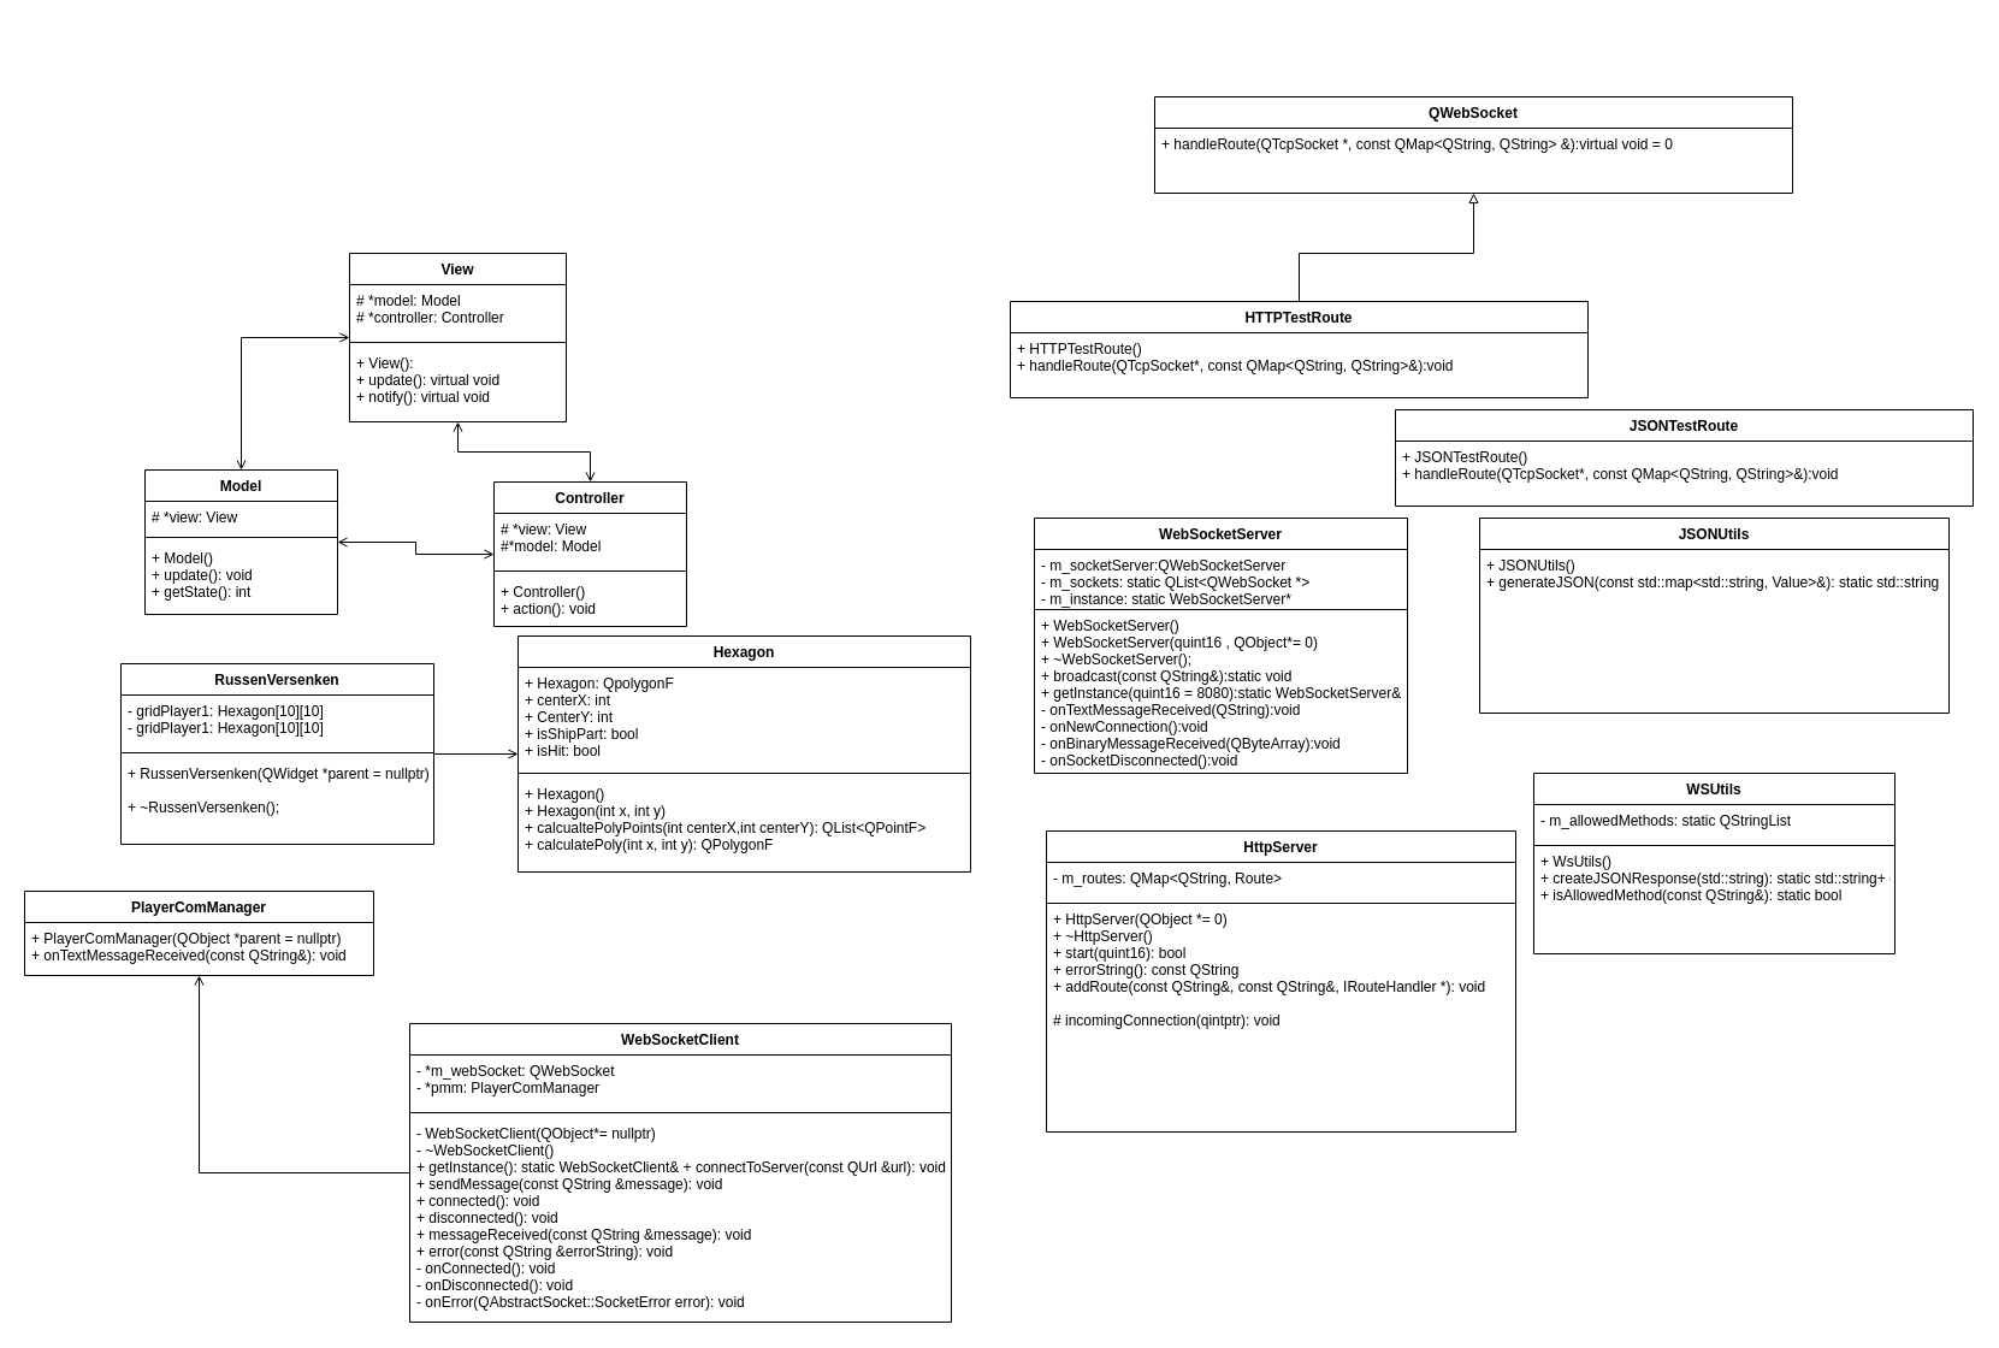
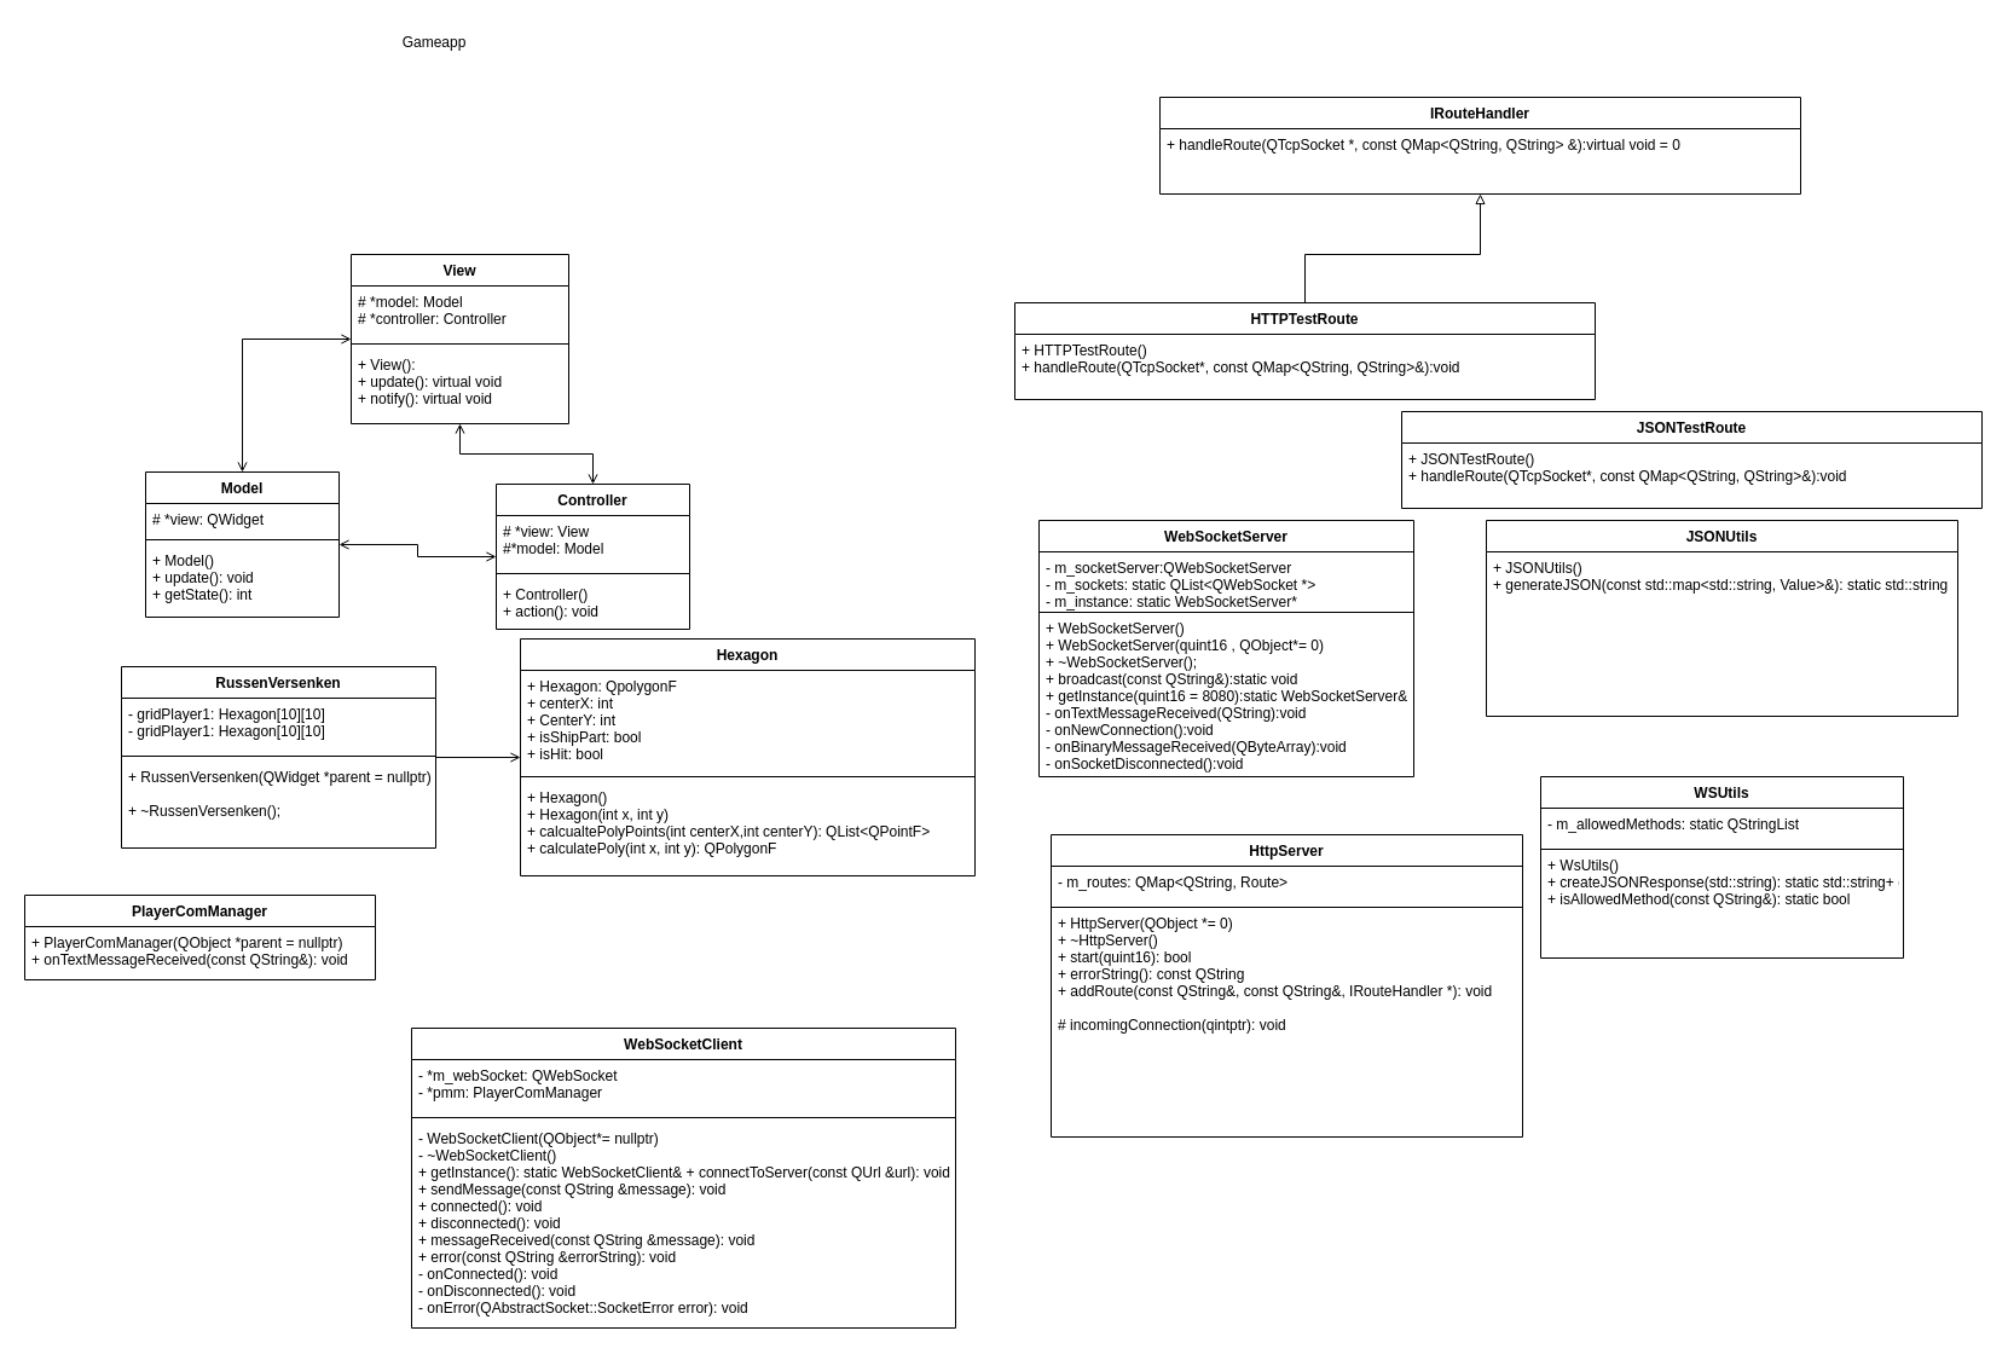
  <mxCell id="0" />
  <mxCell id="1" parent="0" />
  <mxCell id="2" style="edgeStyle=orthogonalEdgeStyle;rounded=0;orthogonalLoop=1;jettySize=auto;html=1;startArrow=open;startFill=0;endArrow=open;endFill=0;" edge="1" parent="1" source="3" target="8"><mxGeometry relative="1" as="geometry" /></mxCell>
  <mxCell id="3" value="Model" style="swimlane;fontStyle=1;align=center;verticalAlign=top;childLayout=stackLayout;horizontal=1;startSize=26;horizontalStack=0;resizeParent=1;resizeParentMax=0;resizeLast=0;collapsible=1;marginBottom=0;" parent="1" vertex="1"><mxGeometry x="120" y="390" width="160" height="120" as="geometry" /></mxCell>
- <mxCell id="4" value="# *view: View &#10;&#10;&#10;&#10;&#10;&#10;" style="text;strokeColor=none;fillColor=none;align=left;verticalAlign=top;spacingLeft=4;spacingRight=4;overflow=hidden;rotatable=0;points=[[0,0.5],[1,0.5]];portConstraint=eastwest;" parent="3" vertex="1"><mxGeometry y="26" width="160" height="26" as="geometry" /></mxCell>
+ <mxCell id="4" value="# *view: QWidget &#10;&#10;&#10;&#10;&#10;&#10;" style="text;strokeColor=none;fillColor=none;align=left;verticalAlign=top;spacingLeft=4;spacingRight=4;overflow=hidden;rotatable=0;points=[[0,0.5],[1,0.5]];portConstraint=eastwest;" parent="3" vertex="1"><mxGeometry y="26" width="160" height="26" as="geometry" /></mxCell>
  <mxCell id="5" value="" style="line;strokeWidth=1;fillColor=none;align=left;verticalAlign=middle;spacingTop=-1;spacingLeft=3;spacingRight=3;rotatable=0;labelPosition=right;points=[];portConstraint=eastwest;strokeColor=inherit;" parent="3" vertex="1"><mxGeometry y="52" width="160" height="8" as="geometry" /></mxCell>
  <mxCell id="6" value="+ Model()&#10;    + update(): void &#10;    + getState(): int " style="text;strokeColor=none;fillColor=none;align=left;verticalAlign=top;spacingLeft=4;spacingRight=4;overflow=hidden;rotatable=0;points=[[0,0.5],[1,0.5]];portConstraint=eastwest;" parent="3" vertex="1"><mxGeometry y="60" width="160" height="60" as="geometry" /></mxCell>
  <mxCell id="7" style="edgeStyle=orthogonalEdgeStyle;rounded=0;orthogonalLoop=1;jettySize=auto;html=1;startArrow=open;startFill=0;endArrow=open;endFill=0;" edge="1" parent="1" source="8" target="13"><mxGeometry relative="1" as="geometry" /></mxCell>
  <mxCell id="8" value="Controller" style="swimlane;fontStyle=1;align=center;verticalAlign=top;childLayout=stackLayout;horizontal=1;startSize=26;horizontalStack=0;resizeParent=1;resizeParentMax=0;resizeLast=0;collapsible=1;marginBottom=0;" parent="1" vertex="1"><mxGeometry x="410" y="400" width="160" height="120" as="geometry" /></mxCell>
  <mxCell id="9" value="# *view: View &#10;#*model: Model " style="text;strokeColor=none;fillColor=none;align=left;verticalAlign=top;spacingLeft=4;spacingRight=4;overflow=hidden;rotatable=0;points=[[0,0.5],[1,0.5]];portConstraint=eastwest;" parent="8" vertex="1"><mxGeometry y="26" width="160" height="44" as="geometry" /></mxCell>
  <mxCell id="10" value="" style="line;strokeWidth=1;fillColor=none;align=left;verticalAlign=middle;spacingTop=-1;spacingLeft=3;spacingRight=3;rotatable=0;labelPosition=right;points=[];portConstraint=eastwest;strokeColor=inherit;" parent="8" vertex="1"><mxGeometry y="70" width="160" height="8" as="geometry" /></mxCell>
  <mxCell id="11" value="+ Controller()&#10;+ action(): void " style="text;strokeColor=none;fillColor=none;align=left;verticalAlign=top;spacingLeft=4;spacingRight=4;overflow=hidden;rotatable=0;points=[[0,0.5],[1,0.5]];portConstraint=eastwest;" parent="8" vertex="1"><mxGeometry y="78" width="160" height="42" as="geometry" /></mxCell>
  <mxCell id="12" style="edgeStyle=orthogonalEdgeStyle;rounded=0;orthogonalLoop=1;jettySize=auto;html=1;entryX=0.5;entryY=0;entryDx=0;entryDy=0;startArrow=open;startFill=0;endArrow=open;endFill=0;" edge="1" parent="1" source="13" target="3"><mxGeometry relative="1" as="geometry" /></mxCell>
  <mxCell id="13" value="View" style="swimlane;fontStyle=1;align=center;verticalAlign=top;childLayout=stackLayout;horizontal=1;startSize=26;horizontalStack=0;resizeParent=1;resizeParentMax=0;resizeLast=0;collapsible=1;marginBottom=0;" parent="1" vertex="1"><mxGeometry x="290" y="210" width="180" height="140" as="geometry" /></mxCell>
  <mxCell id="14" value="# *model: Model &#10;# *controller: Controller" style="text;strokeColor=none;fillColor=none;align=left;verticalAlign=top;spacingLeft=4;spacingRight=4;overflow=hidden;rotatable=0;points=[[0,0.5],[1,0.5]];portConstraint=eastwest;" parent="13" vertex="1"><mxGeometry y="26" width="180" height="44" as="geometry" /></mxCell>
  <mxCell id="15" value="" style="line;strokeWidth=1;fillColor=none;align=left;verticalAlign=middle;spacingTop=-1;spacingLeft=3;spacingRight=3;rotatable=0;labelPosition=right;points=[];portConstraint=eastwest;strokeColor=inherit;" parent="13" vertex="1"><mxGeometry y="70" width="180" height="8" as="geometry" /></mxCell>
  <mxCell id="16" value="+ View():&#10;+ update(): virtual void&#10;+ notify(): virtual void " style="text;strokeColor=none;fillColor=none;align=left;verticalAlign=top;spacingLeft=4;spacingRight=4;overflow=hidden;rotatable=0;points=[[0,0.5],[1,0.5]];portConstraint=eastwest;" parent="13" vertex="1"><mxGeometry y="78" width="180" height="62" as="geometry" /></mxCell>
  <mxCell id="17" style="edgeStyle=orthogonalEdgeStyle;rounded=0;orthogonalLoop=1;jettySize=auto;html=1;endArrow=open;endFill=0;" parent="1" source="18" target="22" edge="1"><mxGeometry relative="1" as="geometry" /></mxCell>
  <mxCell id="18" value="RussenVersenken" style="swimlane;fontStyle=1;align=center;verticalAlign=top;childLayout=stackLayout;horizontal=1;startSize=26;horizontalStack=0;resizeParent=1;resizeParentMax=0;resizeLast=0;collapsible=1;marginBottom=0;" parent="1" vertex="1"><mxGeometry x="100" y="551" width="260" height="150" as="geometry" /></mxCell>
  <mxCell id="19" value="- gridPlayer1: Hexagon[10][10]&#10;- gridPlayer1: Hexagon[10][10]" style="text;strokeColor=none;fillColor=none;align=left;verticalAlign=top;spacingLeft=4;spacingRight=4;overflow=hidden;rotatable=0;points=[[0,0.5],[1,0.5]];portConstraint=eastwest;" parent="18" vertex="1"><mxGeometry y="26" width="260" height="44" as="geometry" /></mxCell>
  <mxCell id="20" value="" style="line;strokeWidth=1;fillColor=none;align=left;verticalAlign=middle;spacingTop=-1;spacingLeft=3;spacingRight=3;rotatable=0;labelPosition=right;points=[];portConstraint=eastwest;strokeColor=inherit;" parent="18" vertex="1"><mxGeometry y="70" width="260" height="8" as="geometry" /></mxCell>
  <mxCell id="21" value="+ RussenVersenken(QWidget *parent = nullptr);&#10;&#10;    + ~RussenVersenken();" style="text;strokeColor=none;fillColor=none;align=left;verticalAlign=top;spacingLeft=4;spacingRight=4;overflow=hidden;rotatable=0;points=[[0,0.5],[1,0.5]];portConstraint=eastwest;" parent="18" vertex="1"><mxGeometry y="78" width="260" height="72" as="geometry" /></mxCell>
  <mxCell id="22" value="Hexagon" style="swimlane;fontStyle=1;align=center;verticalAlign=top;childLayout=stackLayout;horizontal=1;startSize=26;horizontalStack=0;resizeParent=1;resizeParentMax=0;resizeLast=0;collapsible=1;marginBottom=0;" parent="1" vertex="1"><mxGeometry x="430" y="528" width="376" height="196" as="geometry" /></mxCell>
  <mxCell id="23" value="+ Hexagon: QpolygonF&#10;+ centerX: int&#10;+ CenterY: int&#10;+ isShipPart: bool&#10;+ isHit: bool&#10;" style="text;strokeColor=none;fillColor=none;align=left;verticalAlign=top;spacingLeft=4;spacingRight=4;overflow=hidden;rotatable=0;points=[[0,0.5],[1,0.5]];portConstraint=eastwest;" parent="22" vertex="1"><mxGeometry y="26" width="376" height="84" as="geometry" /></mxCell>
  <mxCell id="24" value="" style="line;strokeWidth=1;fillColor=none;align=left;verticalAlign=middle;spacingTop=-1;spacingLeft=3;spacingRight=3;rotatable=0;labelPosition=right;points=[];portConstraint=eastwest;strokeColor=inherit;" parent="22" vertex="1"><mxGeometry y="110" width="376" height="8" as="geometry" /></mxCell>
  <mxCell id="25" value="+ Hexagon()&#10;+ Hexagon(int x, int y)&#10;+ calcualtePolyPoints(int centerX,int centerY): QList&lt;QPointF&gt;&#10;+ calculatePoly(int x, int y): QPolygonF &#10;" style="text;strokeColor=none;fillColor=none;align=left;verticalAlign=top;spacingLeft=4;spacingRight=4;overflow=hidden;rotatable=0;points=[[0,0.5],[1,0.5]];portConstraint=eastwest;fontStyle=0" parent="22" vertex="1"><mxGeometry y="118" width="376" height="78" as="geometry" /></mxCell>
  <mxCell id="26" style="edgeStyle=orthogonalEdgeStyle;rounded=0;orthogonalLoop=1;jettySize=auto;html=1;exitX=0.5;exitY=0;exitDx=0;exitDy=0;entryX=0.5;entryY=1;entryDx=0;entryDy=0;endArrow=block;endFill=0;" parent="1" source="27" target="29" edge="1"><mxGeometry relative="1" as="geometry"><Array as="points"><mxPoint x="1079" y="210" /><mxPoint x="1224" y="210" /></Array></mxGeometry></mxCell>
  <mxCell id="27" value="HTTPTestRoute" style="swimlane;fontStyle=1;childLayout=stackLayout;horizontal=1;startSize=26;fillColor=default;horizontalStack=0;resizeParent=1;resizeParentMax=0;resizeLast=0;collapsible=1;marginBottom=0;verticalAlign=top;" parent="1" vertex="1"><mxGeometry x="839" y="250" width="480" height="80" as="geometry" /></mxCell>
  <mxCell id="28" value="+ HTTPTestRoute()&#10;    + handleRoute(QTcpSocket*, const QMap&lt;QString, QString&gt;&amp;):void" style="text;strokeColor=none;fillColor=none;align=left;verticalAlign=top;spacingLeft=4;spacingRight=4;overflow=hidden;rotatable=0;points=[[0,0.5],[1,0.5]];portConstraint=eastwest;" parent="27" vertex="1"><mxGeometry y="26" width="480" height="54" as="geometry" /></mxCell>
- <mxCell id="29" value="QWebSocket" style="swimlane;fontStyle=1;childLayout=stackLayout;horizontal=1;startSize=26;fillColor=default;horizontalStack=0;resizeParent=1;resizeParentMax=0;resizeLast=0;collapsible=1;marginBottom=0;verticalAlign=top;" parent="1" vertex="1"><mxGeometry x="959" y="80" width="530" height="80" as="geometry" /></mxCell>
+ <mxCell id="29" value="IRouteHandler" style="swimlane;fontStyle=1;childLayout=stackLayout;horizontal=1;startSize=26;fillColor=default;horizontalStack=0;resizeParent=1;resizeParentMax=0;resizeLast=0;collapsible=1;marginBottom=0;verticalAlign=top;" parent="1" vertex="1"><mxGeometry x="959" y="80" width="530" height="80" as="geometry" /></mxCell>
  <mxCell id="30" value="+ handleRoute(QTcpSocket *, const QMap&lt;QString, QString&gt; &amp;):virtual void = 0" style="text;strokeColor=none;fillColor=none;align=left;verticalAlign=top;spacingLeft=4;spacingRight=4;overflow=hidden;rotatable=0;points=[[0,0.5],[1,0.5]];portConstraint=eastwest;" parent="29" vertex="1"><mxGeometry y="26" width="530" height="54" as="geometry" /></mxCell>
  <mxCell id="31" value="JSONTestRoute" style="swimlane;fontStyle=1;childLayout=stackLayout;horizontal=1;startSize=26;fillColor=default;horizontalStack=0;resizeParent=1;resizeParentMax=0;resizeLast=0;collapsible=1;marginBottom=0;verticalAlign=top;" parent="1" vertex="1"><mxGeometry x="1159" y="340" width="480" height="80" as="geometry" /></mxCell>
  <mxCell id="32" value="+ JSONTestRoute()&#10;    + handleRoute(QTcpSocket*, const QMap&lt;QString, QString&gt;&amp;):void" style="text;strokeColor=none;fillColor=none;align=left;verticalAlign=top;spacingLeft=4;spacingRight=4;overflow=hidden;rotatable=0;points=[[0,0.5],[1,0.5]];portConstraint=eastwest;" parent="31" vertex="1"><mxGeometry y="26" width="480" height="54" as="geometry" /></mxCell>
  <mxCell id="33" value="WebSocketServer" style="swimlane;fontStyle=1;childLayout=stackLayout;horizontal=1;startSize=26;fillColor=default;horizontalStack=0;resizeParent=1;resizeParentMax=0;resizeLast=0;collapsible=1;marginBottom=0;verticalAlign=top;" parent="1" vertex="1"><mxGeometry x="859" y="430" width="310" height="212" as="geometry" /></mxCell>
  <mxCell id="34" value="- m_socketServer:QWebSocketServer &#10;- m_sockets: static QList&lt;QWebSocket *&gt; &#10;- m_instance: static WebSocketServer* " style="text;strokeColor=default;fillColor=none;align=left;verticalAlign=top;spacingLeft=4;spacingRight=4;overflow=hidden;rotatable=0;points=[[0,0.5],[1,0.5]];portConstraint=eastwest;" parent="33" vertex="1"><mxGeometry y="26" width="310" height="50" as="geometry" /></mxCell>
  <mxCell id="35" value="+ WebSocketServer()&#10;    + WebSocketServer(quint16 , QObject*= 0)&#10;+ ~WebSocketServer();&#10;+ broadcast(const QString&amp;):static void&#10;+ getInstance(quint16 = 8080):static WebSocketServer&amp;&#10;- onTextMessageReceived(QString):void&#10;- onNewConnection():void&#10;- onBinaryMessageReceived(QByteArray):void &#10;- onSocketDisconnected():void " style="text;strokeColor=none;fillColor=none;align=left;verticalAlign=top;spacingLeft=4;spacingRight=4;overflow=hidden;rotatable=0;points=[[0,0.5],[1,0.5]];portConstraint=eastwest;" parent="33" vertex="1"><mxGeometry y="76" width="310" height="136" as="geometry" /></mxCell>
  <mxCell id="36" value="JSONUtils" style="swimlane;fontStyle=1;childLayout=stackLayout;horizontal=1;startSize=26;fillColor=default;horizontalStack=0;resizeParent=1;resizeParentMax=0;resizeLast=0;collapsible=1;marginBottom=0;verticalAlign=top;" parent="1" vertex="1"><mxGeometry x="1229" y="430" width="390" height="162" as="geometry" /></mxCell>
  <mxCell id="37" value="+ JSONUtils()&#10;+ generateJSON(const std::map&lt;std::string, Value&gt;&amp;): static std::string " style="text;strokeColor=none;fillColor=none;align=left;verticalAlign=top;spacingLeft=4;spacingRight=4;overflow=hidden;rotatable=0;points=[[0,0.5],[1,0.5]];portConstraint=eastwest;" parent="36" vertex="1"><mxGeometry y="26" width="390" height="136" as="geometry" /></mxCell>
  <mxCell id="38" value="WSUtils" style="swimlane;fontStyle=1;childLayout=stackLayout;horizontal=1;startSize=26;fillColor=default;horizontalStack=0;resizeParent=1;resizeParentMax=0;resizeLast=0;collapsible=1;marginBottom=0;verticalAlign=top;" parent="1" vertex="1"><mxGeometry x="1274" y="642" width="300" height="150" as="geometry" /></mxCell>
  <mxCell id="39" value="- m_allowedMethods: static QStringList " style="text;strokeColor=default;fillColor=none;align=left;verticalAlign=top;spacingLeft=4;spacingRight=4;overflow=hidden;rotatable=0;points=[[0,0.5],[1,0.5]];portConstraint=eastwest;" parent="38" vertex="1"><mxGeometry y="26" width="300" height="34" as="geometry" /></mxCell>
  <mxCell id="40" value="+ WsUtils()&#10;+ createJSONResponse(std::string): static std::string+ createHTMLResponse(std::string): static std::string&#10;+ isAllowedMethod(const QString&amp;): static bool " style="text;strokeColor=none;fillColor=none;align=left;verticalAlign=top;spacingLeft=4;spacingRight=4;overflow=hidden;rotatable=0;points=[[0,0.5],[1,0.5]];portConstraint=eastwest;" parent="38" vertex="1"><mxGeometry y="60" width="300" height="90" as="geometry" /></mxCell>
  <mxCell id="41" value="HttpServer" style="swimlane;fontStyle=1;childLayout=stackLayout;horizontal=1;startSize=26;fillColor=default;horizontalStack=0;resizeParent=1;resizeParentMax=0;resizeLast=0;collapsible=1;marginBottom=0;verticalAlign=top;" parent="1" vertex="1"><mxGeometry x="869" y="690" width="390" height="250" as="geometry" /></mxCell>
  <mxCell id="42" value="- m_routes: QMap&lt;QString, Route&gt; " style="text;strokeColor=default;fillColor=none;align=left;verticalAlign=top;spacingLeft=4;spacingRight=4;overflow=hidden;rotatable=0;points=[[0,0.5],[1,0.5]];portConstraint=eastwest;" parent="41" vertex="1"><mxGeometry y="26" width="390" height="34" as="geometry" /></mxCell>
  <mxCell id="43" value="+ HttpServer(QObject *= 0)&#10;+ ~HttpServer()&#10;+ start(quint16): bool &#10;+ errorString(): const QString &#10;+ addRoute(const QString&amp;, const QString&amp;, IRouteHandler *): void &#10;&#10;# incomingConnection(qintptr): void " style="text;strokeColor=none;fillColor=none;align=left;verticalAlign=top;spacingLeft=4;spacingRight=4;overflow=hidden;rotatable=0;points=[[0,0.5],[1,0.5]];portConstraint=eastwest;" parent="41" vertex="1"><mxGeometry y="60" width="390" height="190" as="geometry" /></mxCell>
  <mxCell id="44" value="PlayerComManager" style="swimlane;fontStyle=1;align=center;verticalAlign=top;childLayout=stackLayout;horizontal=1;startSize=26;horizontalStack=0;resizeParent=1;resizeParentMax=0;resizeLast=0;collapsible=1;marginBottom=0;" parent="1" vertex="1"><mxGeometry x="20" y="740" width="290" height="70" as="geometry" /></mxCell>
  <mxCell id="45" value="+ PlayerComManager(QObject *parent = nullptr)&#10;+ onTextMessageReceived(const QString&amp;): void " style="text;strokeColor=none;fillColor=none;align=left;verticalAlign=top;spacingLeft=4;spacingRight=4;overflow=hidden;rotatable=0;points=[[0,0.5],[1,0.5]];portConstraint=eastwest;" parent="44" vertex="1"><mxGeometry y="26" width="290" height="44" as="geometry" /></mxCell>
- <mxCell id="46" style="edgeStyle=orthogonalEdgeStyle;rounded=0;orthogonalLoop=1;jettySize=auto;html=1;exitX=0;exitY=0.5;exitDx=0;exitDy=0;endArrow=open;endFill=0;" parent="1" source="47" target="44" edge="1"><mxGeometry relative="1" as="geometry" /></mxCell>
  <mxCell id="47" value="WebSocketClient" style="swimlane;fontStyle=1;align=center;verticalAlign=top;childLayout=stackLayout;horizontal=1;startSize=26;horizontalStack=0;resizeParent=1;resizeParentMax=0;resizeLast=0;collapsible=1;marginBottom=0;" parent="1" vertex="1"><mxGeometry x="340" y="850" width="450" height="248" as="geometry" /></mxCell>
  <mxCell id="48" value="- *m_webSocket: QWebSocket &#10;    - *pmm: PlayerComManager " style="text;strokeColor=none;fillColor=none;align=left;verticalAlign=top;spacingLeft=4;spacingRight=4;overflow=hidden;rotatable=0;points=[[0,0.5],[1,0.5]];portConstraint=eastwest;" parent="47" vertex="1"><mxGeometry y="26" width="450" height="44" as="geometry" /></mxCell>
  <mxCell id="49" value="" style="line;strokeWidth=1;fillColor=none;align=left;verticalAlign=middle;spacingTop=-1;spacingLeft=3;spacingRight=3;rotatable=0;labelPosition=right;points=[];portConstraint=eastwest;strokeColor=inherit;" parent="47" vertex="1"><mxGeometry y="70" width="450" height="8" as="geometry" /></mxCell>
  <mxCell id="50" value="- WebSocketClient(QObject*= nullptr)&#10;    - ~WebSocketClient()&#10;+ getInstance(): static WebSocketClient&amp;    + connectToServer(const QUrl &amp;url): void &#10;    + sendMessage(const QString &amp;message): void &#10;    + connected(): void &#10;    + disconnected(): void &#10;    + messageReceived(const QString &amp;message): void &#10;    + error(const QString &amp;errorString): void &#10;    - onConnected(): void &#10;    - onDisconnected(): void &#10;    - onError(QAbstractSocket::SocketError error): void " style="text;strokeColor=none;fillColor=none;align=left;verticalAlign=top;spacingLeft=4;spacingRight=4;overflow=hidden;rotatable=0;points=[[0,0.5],[1,0.5]];portConstraint=eastwest;" parent="47" vertex="1"><mxGeometry y="78" width="450" height="170" as="geometry" /></mxCell>
+ <mxCell id="51" value="Gameapp" style="text;html=1;strokeColor=none;fillColor=none;align=center;verticalAlign=middle;whiteSpace=wrap;rounded=0;" vertex="1" parent="1"><mxGeometry x="329" y="20" width="60" height="30" as="geometry" /></mxCell>
